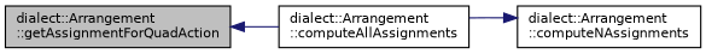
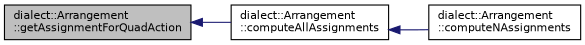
  digraph {
    rankdir=LR
    node [color=black fillcolor=white fontname=Helvetica fontsize=10 shape=record style=filled]
    edge [color=midnightblue dir=back fontname=Helvetica fontsize=10 labelfontname=Helvetica labelfontsize=10 style=solid]
    n1 [fillcolor=grey75 fontcolor=black height=0.2 label="dialect::Arrangement\l::getAssignmentForQuadAction" width=0.4]
    n2 [height=0.2 label="dialect::Arrangement\l::computeAllAssignments" width=0.4]
    n3 [height=0.2 label="dialect::Arrangement\l::computeNAssignments" width=0.4]
    n1 -> n2
-   n3 -> n2
+   n2 -> n3
  }
